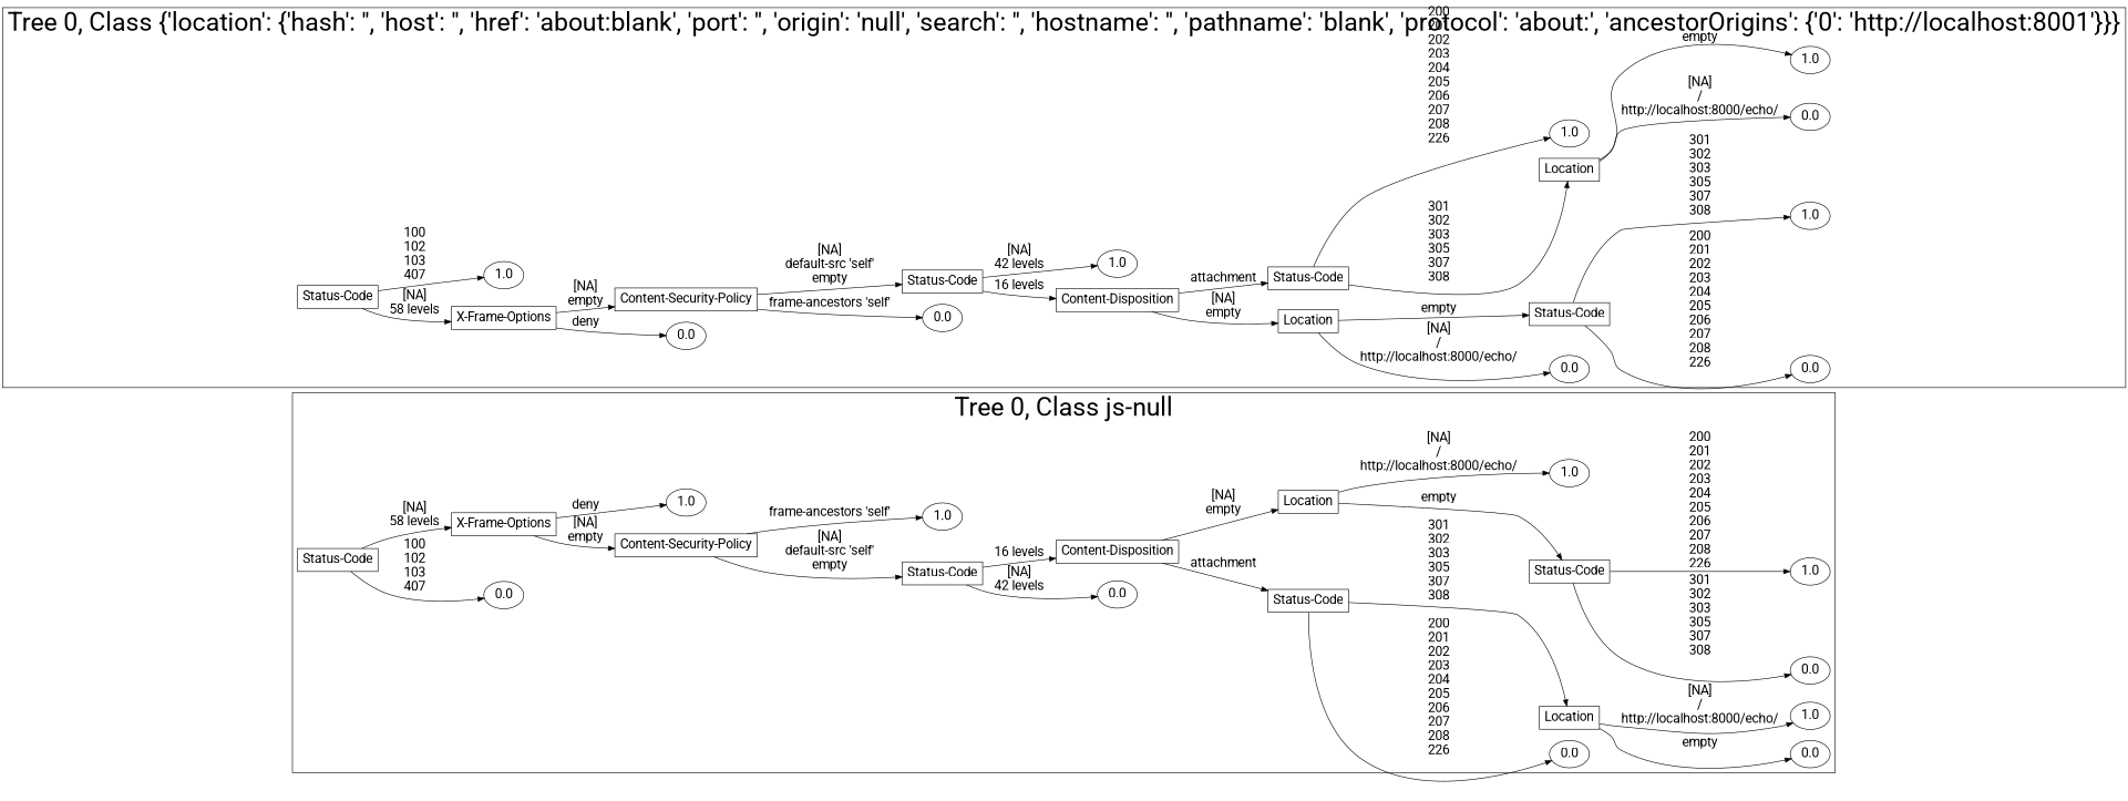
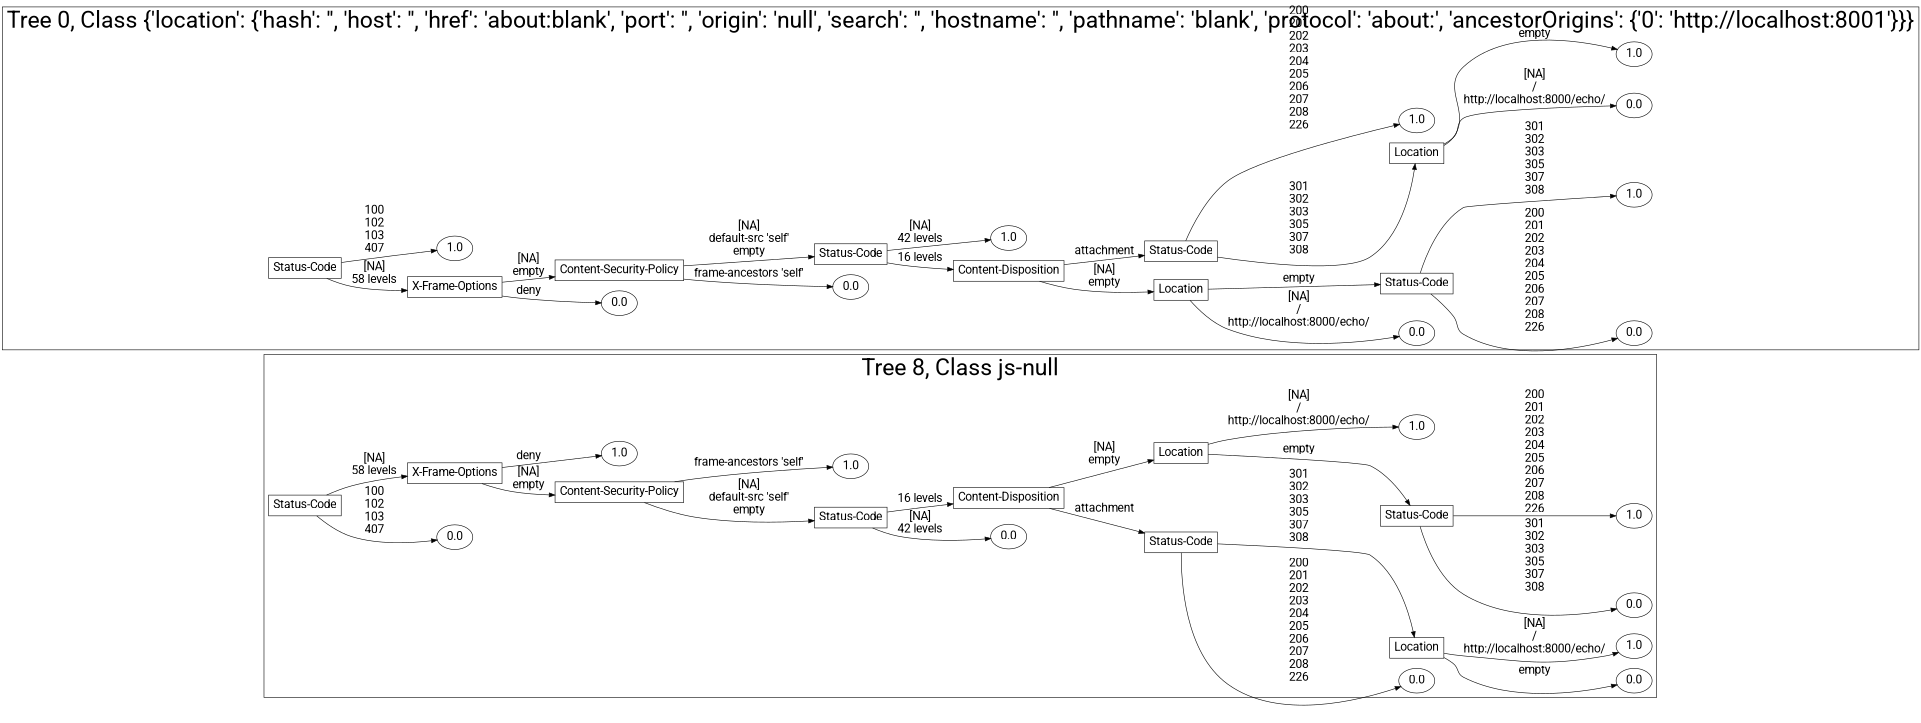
  digraph {
    rankdir=LR
    fontname=Roboto
    node [fontsize=20 fontname=Roboto]
    edge [fontsize=20 fontname=Roboto]
    n1 [label="Status-Code" shape=box]
    n2 [label=0.0]
    n3 [label="X-Frame-Options" shape=box]
    n4 [label="Content-Security-Policy" shape=box]
    n5 [label=1.0]
    n6 [label="Status-Code" shape=box]
    n7 [label=1.0]
    n8 [label=0.0]
    n9 [label="Content-Disposition" shape=box]
    n10 [label="Status-Code" shape=box]
    n11 [label=Location shape=box]
    n12 [label=0.0]
    n13 [label=Location shape=box]
    n14 [label="Status-Code" shape=box]
    n15 [label=1.0]
    n16 [label=0.0]
    n17 [label=1.0]
    n18 [label=0.0]
    n19 [label=1.0]
    n20 [label="Status-Code" shape=box]
    n21 [label="X-Frame-Options" shape=box]
    n22 [label=1.0]
    n23 [label=0.0]
    n24 [label="Content-Security-Policy" shape=box]
    n25 [label=0.0]
    n26 [label="Status-Code" shape=box]
    n27 [label="Content-Disposition" shape=box]
    n28 [label=1.0]
    n29 [label=Location shape=box]
    n30 [label="Status-Code" shape=box]
    n31 [label=0.0]
    n32 [label="Status-Code" shape=box]
    n33 [label=Location shape=box]
    n34 [label=1.0]
    n35 [label=0.0]
    n36 [label=1.0]
    n37 [label=0.0]
    n38 [label=1.0]
    subgraph cluster_1 {
      fontsize=40
-     label="Tree 0, Class js-null"
+     label="Tree 8, Class js-null"
      subgraph sub_2 {
        fontsize=40
        label="Tree 0, Class js-null"
        n1
      }
      subgraph sub_3 {
        fontsize=40
        label="Tree 0, Class js-null"
        n2
        n3
      }
      subgraph sub_4 {
        fontsize=40
        label="Tree 0, Class js-null"
        n4
        n5
      }
      subgraph sub_5 {
        fontsize=40
        label="Tree 0, Class js-null"
        n6
        n7
      }
      subgraph sub_6 {
        fontsize=40
        label="Tree 0, Class js-null"
        n8
        n9
      }
      subgraph sub_7 {
        fontsize=40
        label="Tree 0, Class js-null"
        n10
        n11
      }
      subgraph sub_8 {
        fontsize=40
        label="Tree 0, Class js-null"
        n12
        n13
        n14
        n15
      }
      subgraph sub_9 {
        fontsize=40
        label="Tree 0, Class js-null"
        n16
        n17
        n18
        n19
      }
    }
    subgraph cluster_10 {
      fontsize=40
      label="Tree 0, Class {'location': {'hash': '', 'host': '', 'href': 'about:blank', 'port': '', 'origin': 'null', 'search': '', 'hostname': '', 'pathname': 'blank', 'protocol': 'about:', 'ancestorOrigins': {'0': 'http://localhost:8001'}}}"
      subgraph sub_11 {
        fontsize=40
        label="Tree 0, Class {'location': {'hash': '', 'host': '', 'href': 'about:blank', 'port': '', 'origin': 'null', 'search': '', 'hostname': '', 'pathname': 'blank', 'protocol': 'about:', 'ancestorOrigins': {'0': 'http://localhost:8001'}}}"
        n20
      }
      subgraph sub_12 {
        fontsize=40
        label="Tree 0, Class {'location': {'hash': '', 'host': '', 'href': 'about:blank', 'port': '', 'origin': 'null', 'search': '', 'hostname': '', 'pathname': 'blank', 'protocol': 'about:', 'ancestorOrigins': {'0': 'http://localhost:8001'}}}"
        n21
        n22
      }
      subgraph sub_13 {
        fontsize=40
        label="Tree 0, Class {'location': {'hash': '', 'host': '', 'href': 'about:blank', 'port': '', 'origin': 'null', 'search': '', 'hostname': '', 'pathname': 'blank', 'protocol': 'about:', 'ancestorOrigins': {'0': 'http://localhost:8001'}}}"
        n23
        n24
      }
      subgraph sub_14 {
        fontsize=40
        label="Tree 0, Class {'location': {'hash': '', 'host': '', 'href': 'about:blank', 'port': '', 'origin': 'null', 'search': '', 'hostname': '', 'pathname': 'blank', 'protocol': 'about:', 'ancestorOrigins': {'0': 'http://localhost:8001'}}}"
        n25
        n26
      }
      subgraph sub_15 {
        fontsize=40
        label="Tree 0, Class {'location': {'hash': '', 'host': '', 'href': 'about:blank', 'port': '', 'origin': 'null', 'search': '', 'hostname': '', 'pathname': 'blank', 'protocol': 'about:', 'ancestorOrigins': {'0': 'http://localhost:8001'}}}"
        n27
        n28
      }
      subgraph sub_16 {
        fontsize=40
        label="Tree 0, Class {'location': {'hash': '', 'host': '', 'href': 'about:blank', 'port': '', 'origin': 'null', 'search': '', 'hostname': '', 'pathname': 'blank', 'protocol': 'about:', 'ancestorOrigins': {'0': 'http://localhost:8001'}}}"
        n29
        n30
      }
      subgraph sub_17 {
        fontsize=40
        label="Tree 0, Class {'location': {'hash': '', 'host': '', 'href': 'about:blank', 'port': '', 'origin': 'null', 'search': '', 'hostname': '', 'pathname': 'blank', 'protocol': 'about:', 'ancestorOrigins': {'0': 'http://localhost:8001'}}}"
        n31
        n32
        n33
        n34
      }
      subgraph sub_18 {
        fontsize=40
        label="Tree 0, Class {'location': {'hash': '', 'host': '', 'href': 'about:blank', 'port': '', 'origin': 'null', 'search': '', 'hostname': '', 'pathname': 'blank', 'protocol': 'about:', 'ancestorOrigins': {'0': 'http://localhost:8001'}}}"
        n35
        n36
        n37
        n38
      }
    }
    n1 -> n2 [label="100\n102\n103\n407\n"]
    n1 -> n3 [label="[NA]\n58 levels\n"]
    n3 -> n4 [label="[NA]\nempty\n"]
    n3 -> n5 [label="deny\n"]
    n4 -> n6 [label="[NA]\ndefault-src 'self'\nempty\n"]
    n4 -> n7 [label="frame-ancestors 'self'\n"]
    n6 -> n8 [label="[NA]\n42 levels\n"]
    n6 -> n9 [label="16 levels\n"]
    n9 -> n10 [label="attachment\n"]
    n9 -> n11 [label="[NA]\nempty\n"]
    n10 -> n12 [label="200\n201\n202\n203\n204\n205\n206\n207\n208\n226\n"]
    n10 -> n13 [label="301\n302\n303\n305\n307\n308\n"]
    n11 -> n14 [label="empty\n"]
    n11 -> n15 [label="[NA]\n/\nhttp://localhost:8000/echo/\n"]
    n13 -> n16 [label="empty\n"]
    n13 -> n17 [label="[NA]\n/\nhttp://localhost:8000/echo/\n"]
    n14 -> n18 [label="301\n302\n303\n305\n307\n308\n"]
    n14 -> n19 [label="200\n201\n202\n203\n204\n205\n206\n207\n208\n226\n"]
    n20 -> n21 [label="[NA]\n58 levels\n"]
    n20 -> n22 [label="100\n102\n103\n407\n"]
    n21 -> n23 [label="deny\n"]
    n21 -> n24 [label="[NA]\nempty\n"]
    n24 -> n25 [label="frame-ancestors 'self'\n"]
    n24 -> n26 [label="[NA]\ndefault-src 'self'\nempty\n"]
    n26 -> n27 [label="16 levels\n"]
    n26 -> n28 [label="[NA]\n42 levels\n"]
    n27 -> n29 [label="[NA]\nempty\n"]
    n27 -> n30 [label="attachment\n"]
    n29 -> n31 [label="[NA]\n/\nhttp://localhost:8000/echo/\n"]
    n29 -> n32 [label="empty\n"]
    n30 -> n33 [label="301\n302\n303\n305\n307\n308\n"]
    n30 -> n34 [label="200\n201\n202\n203\n204\n205\n206\n207\n208\n226\n"]
    n32 -> n35 [label="200\n201\n202\n203\n204\n205\n206\n207\n208\n226\n"]
    n32 -> n36 [label="301\n302\n303\n305\n307\n308\n"]
    n33 -> n37 [label="[NA]\n/\nhttp://localhost:8000/echo/\n"]
    n33 -> n38 [label="empty\n"]
  }
